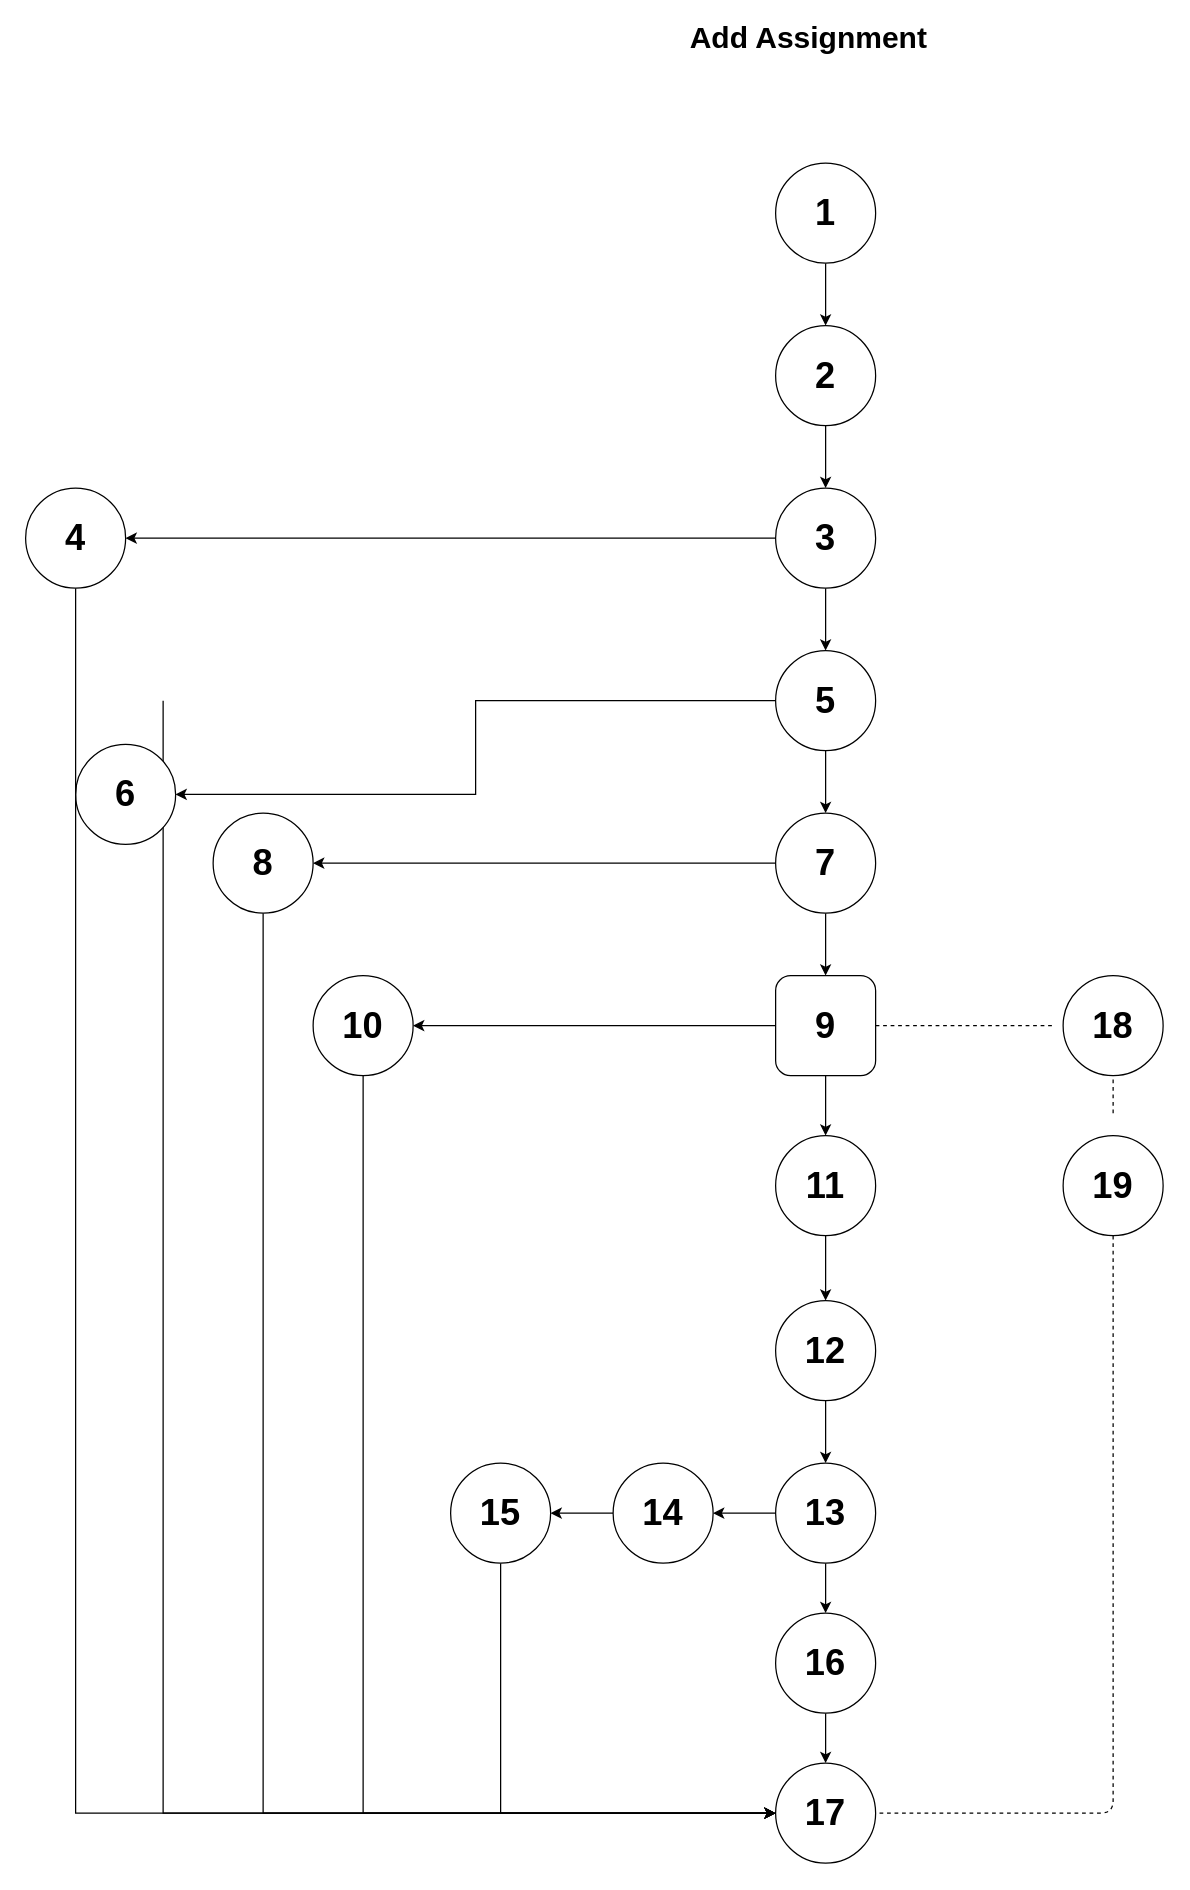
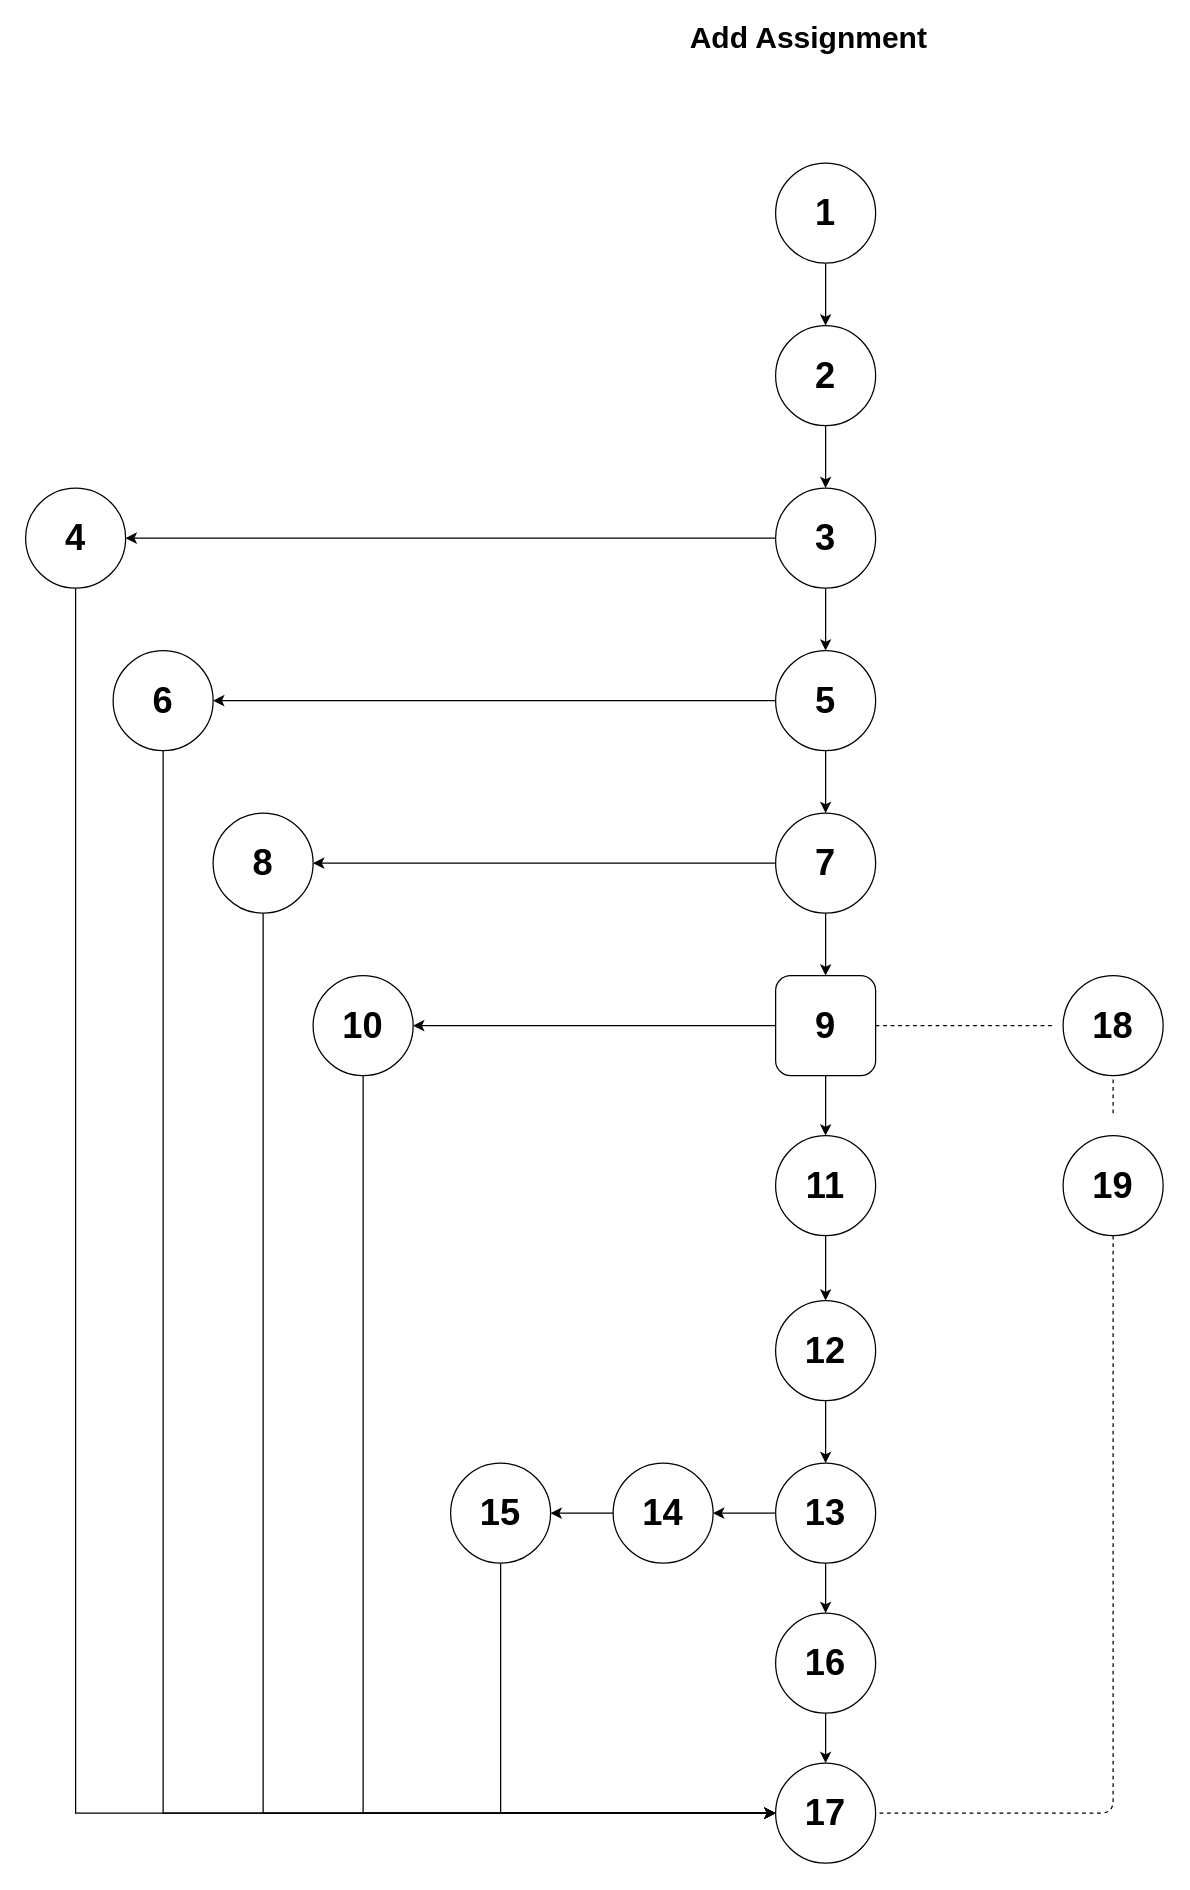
  <mxCell id="0" />
  <mxCell id="1" parent="0" />
  <mxCell id="2" style="edgeStyle=orthogonalEdgeStyle;rounded=0;orthogonalLoop=1;jettySize=auto;html=1;" edge="1" parent="1" source="3" target="39"><mxGeometry relative="1" as="geometry" /></mxCell>
  <mxCell id="3" value="&lt;font style=&quot;font-size: 29px&quot;&gt;&lt;b&gt;1&lt;/b&gt;&lt;/font&gt;" style="ellipse;whiteSpace=wrap;html=1;" vertex="1" parent="1"><mxGeometry x="620" y="130" width="80" height="80" as="geometry" /></mxCell>
  <mxCell id="4" value="&lt;font size=&quot;1&quot;&gt;&lt;b style=&quot;font-size: 24px&quot;&gt;Add Assignment&amp;nbsp;&lt;/b&gt;&lt;/font&gt;" style="text;html=1;strokeColor=none;fillColor=none;align=center;verticalAlign=middle;whiteSpace=wrap;rounded=0;" vertex="1" parent="1"><mxGeometry x="500" y="20" width="300" height="20" as="geometry" /></mxCell>
  <mxCell id="5" value="&lt;font style=&quot;font-size: 29px&quot;&gt;&lt;b&gt;19&lt;/b&gt;&lt;/font&gt;" style="ellipse;whiteSpace=wrap;html=1;" vertex="1" parent="1"><mxGeometry x="850" y="908" width="80" height="80" as="geometry" /></mxCell>
  <mxCell id="6" style="edgeStyle=orthogonalEdgeStyle;rounded=0;orthogonalLoop=1;jettySize=auto;html=1;entryX=0;entryY=0.5;entryDx=0;entryDy=0;" edge="1" parent="1" source="7" target="13"><mxGeometry relative="1" as="geometry"><mxPoint x="130" y="1450" as="targetPoint" /><Array as="points"><mxPoint x="130" y="560" /><mxPoint x="130" y="1450" /></Array></mxGeometry></mxCell>
- <mxCell id="7" value="&lt;span style=&quot;font-size: 29px&quot;&gt;&lt;b&gt;6&lt;/b&gt;&lt;/span&gt;" style="ellipse;whiteSpace=wrap;html=1;" vertex="1" parent="1"><mxGeometry x="60" y="595" width="80" height="80" as="geometry" /></mxCell>
+ <mxCell id="7" value="&lt;span style=&quot;font-size: 29px&quot;&gt;&lt;b&gt;6&lt;/b&gt;&lt;/span&gt;" style="ellipse;whiteSpace=wrap;html=1;" vertex="1" parent="1"><mxGeometry x="90" y="520" width="80" height="80" as="geometry" /></mxCell>
  <mxCell id="8" value="&lt;font style=&quot;font-size: 29px&quot;&gt;&lt;b&gt;18&lt;/b&gt;&lt;/font&gt;" style="ellipse;whiteSpace=wrap;html=1;" vertex="1" parent="1"><mxGeometry x="850" y="780" width="80" height="80" as="geometry" /></mxCell>
  <mxCell id="9" style="edgeStyle=orthogonalEdgeStyle;rounded=0;orthogonalLoop=1;jettySize=auto;html=1;entryX=0;entryY=0.5;entryDx=0;entryDy=0;exitX=0.5;exitY=1;exitDx=0;exitDy=0;" edge="1" parent="1" source="10" target="13"><mxGeometry relative="1" as="geometry"><mxPoint x="400" y="1470" as="targetPoint" /><Array as="points"><mxPoint x="400" y="1450" /></Array></mxGeometry></mxCell>
  <mxCell id="10" value="&lt;font style=&quot;font-size: 29px&quot;&gt;&lt;b&gt;15&lt;/b&gt;&lt;/font&gt;" style="ellipse;whiteSpace=wrap;html=1;" vertex="1" parent="1"><mxGeometry x="360" y="1170" width="80" height="80" as="geometry" /></mxCell>
  <mxCell id="11" style="edgeStyle=orthogonalEdgeStyle;rounded=0;orthogonalLoop=1;jettySize=auto;html=1;entryX=1;entryY=0.5;entryDx=0;entryDy=0;" edge="1" parent="1" source="12" target="10"><mxGeometry relative="1" as="geometry" /></mxCell>
  <mxCell id="12" value="&lt;font style=&quot;font-size: 29px&quot;&gt;&lt;b&gt;14&lt;/b&gt;&lt;/font&gt;" style="ellipse;whiteSpace=wrap;html=1;" vertex="1" parent="1"><mxGeometry x="490" y="1170" width="80" height="80" as="geometry" /></mxCell>
  <mxCell id="13" value="&lt;font style=&quot;font-size: 29px&quot;&gt;&lt;b&gt;17&lt;/b&gt;&lt;/font&gt;" style="ellipse;whiteSpace=wrap;html=1;" vertex="1" parent="1"><mxGeometry x="620" y="1410" width="80" height="80" as="geometry" /></mxCell>
  <mxCell id="14" style="edgeStyle=orthogonalEdgeStyle;rounded=0;orthogonalLoop=1;jettySize=auto;html=1;" edge="1" parent="1" source="15" target="13"><mxGeometry relative="1" as="geometry" /></mxCell>
  <mxCell id="15" value="&lt;font style=&quot;font-size: 29px&quot;&gt;&lt;b&gt;16&lt;/b&gt;&lt;/font&gt;" style="ellipse;whiteSpace=wrap;html=1;" vertex="1" parent="1"><mxGeometry x="620" y="1290" width="80" height="80" as="geometry" /></mxCell>
  <mxCell id="16" style="edgeStyle=orthogonalEdgeStyle;rounded=0;orthogonalLoop=1;jettySize=auto;html=1;" edge="1" parent="1" source="18" target="15"><mxGeometry relative="1" as="geometry" /></mxCell>
  <mxCell id="17" style="edgeStyle=orthogonalEdgeStyle;rounded=0;orthogonalLoop=1;jettySize=auto;html=1;entryX=1;entryY=0.5;entryDx=0;entryDy=0;" edge="1" parent="1" source="18" target="12"><mxGeometry relative="1" as="geometry" /></mxCell>
  <mxCell id="18" value="&lt;font style=&quot;font-size: 29px&quot;&gt;&lt;b&gt;13&lt;/b&gt;&lt;/font&gt;" style="ellipse;whiteSpace=wrap;html=1;" vertex="1" parent="1"><mxGeometry x="620" y="1170" width="80" height="80" as="geometry" /></mxCell>
  <mxCell id="19" style="edgeStyle=orthogonalEdgeStyle;rounded=0;orthogonalLoop=1;jettySize=auto;html=1;entryX=0.5;entryY=0;entryDx=0;entryDy=0;" edge="1" parent="1" source="20" target="18"><mxGeometry relative="1" as="geometry" /></mxCell>
  <mxCell id="20" value="&lt;font style=&quot;font-size: 29px&quot;&gt;&lt;b&gt;12&lt;/b&gt;&lt;/font&gt;" style="ellipse;whiteSpace=wrap;html=1;" vertex="1" parent="1"><mxGeometry x="620" y="1040" width="80" height="80" as="geometry" /></mxCell>
  <mxCell id="21" style="edgeStyle=orthogonalEdgeStyle;rounded=0;orthogonalLoop=1;jettySize=auto;html=1;" edge="1" parent="1" source="22" target="20"><mxGeometry relative="1" as="geometry" /></mxCell>
  <mxCell id="22" value="&lt;font style=&quot;font-size: 29px&quot;&gt;&lt;b&gt;11&lt;/b&gt;&lt;/font&gt;" style="ellipse;whiteSpace=wrap;html=1;" vertex="1" parent="1"><mxGeometry x="620" y="908" width="80" height="80" as="geometry" /></mxCell>
  <mxCell id="23" style="edgeStyle=orthogonalEdgeStyle;rounded=0;orthogonalLoop=1;jettySize=auto;html=1;entryX=0;entryY=0.5;entryDx=0;entryDy=0;" edge="1" parent="1" source="24" target="13"><mxGeometry relative="1" as="geometry"><mxPoint x="290" y="1531.429" as="targetPoint" /><Array as="points"><mxPoint x="290" y="1450" /></Array></mxGeometry></mxCell>
  <mxCell id="24" value="&lt;font style=&quot;font-size: 29px&quot;&gt;&lt;b&gt;10&lt;/b&gt;&lt;/font&gt;" style="ellipse;whiteSpace=wrap;html=1;" vertex="1" parent="1"><mxGeometry x="250" y="780" width="80" height="80" as="geometry" /></mxCell>
  <mxCell id="25" style="edgeStyle=orthogonalEdgeStyle;rounded=0;orthogonalLoop=1;jettySize=auto;html=1;entryX=1;entryY=0.5;entryDx=0;entryDy=0;" edge="1" parent="1" source="27" target="24"><mxGeometry relative="1" as="geometry" /></mxCell>
  <mxCell id="26" style="edgeStyle=orthogonalEdgeStyle;rounded=0;orthogonalLoop=1;jettySize=auto;html=1;" edge="1" parent="1" source="27" target="22"><mxGeometry relative="1" as="geometry" /></mxCell>
  <mxCell id="27" value="&lt;span style=&quot;font-size: 29px&quot;&gt;&lt;b&gt;9&lt;/b&gt;&lt;/span&gt;" style="whiteSpace=wrap;html=1;rounded=1;" vertex="1" parent="1"><mxGeometry x="620" y="780" width="80" height="80" as="geometry" /></mxCell>
  <mxCell id="28" style="edgeStyle=orthogonalEdgeStyle;rounded=0;orthogonalLoop=1;jettySize=auto;html=1;entryX=0;entryY=0.5;entryDx=0;entryDy=0;" edge="1" parent="1" source="29" target="13"><mxGeometry relative="1" as="geometry"><mxPoint x="210" y="1450" as="targetPoint" /><Array as="points"><mxPoint x="210" y="690" /><mxPoint x="210" y="1450" /></Array></mxGeometry></mxCell>
  <mxCell id="29" value="&lt;span style=&quot;font-size: 29px&quot;&gt;&lt;b&gt;8&lt;/b&gt;&lt;/span&gt;" style="ellipse;whiteSpace=wrap;html=1;" vertex="1" parent="1"><mxGeometry x="170" y="650" width="80" height="80" as="geometry" /></mxCell>
  <mxCell id="30" style="edgeStyle=orthogonalEdgeStyle;rounded=0;orthogonalLoop=1;jettySize=auto;html=1;" edge="1" parent="1" source="32" target="29"><mxGeometry relative="1" as="geometry" /></mxCell>
  <mxCell id="31" style="edgeStyle=orthogonalEdgeStyle;rounded=0;orthogonalLoop=1;jettySize=auto;html=1;exitX=0.5;exitY=1;exitDx=0;exitDy=0;" edge="1" parent="1" source="32" target="27"><mxGeometry relative="1" as="geometry" /></mxCell>
  <mxCell id="32" value="&lt;span style=&quot;font-size: 29px&quot;&gt;&lt;b&gt;7&lt;/b&gt;&lt;/span&gt;" style="ellipse;whiteSpace=wrap;html=1;" vertex="1" parent="1"><mxGeometry x="620" y="650" width="80" height="80" as="geometry" /></mxCell>
  <mxCell id="33" style="edgeStyle=orthogonalEdgeStyle;rounded=0;orthogonalLoop=1;jettySize=auto;html=1;entryX=0;entryY=0.5;entryDx=0;entryDy=0;" edge="1" parent="1" source="34" target="13"><mxGeometry relative="1" as="geometry"><mxPoint x="90" y="1450" as="targetPoint" /><Array as="points"><mxPoint x="60" y="430" /><mxPoint x="60" y="1450" /></Array></mxGeometry></mxCell>
  <mxCell id="34" value="&lt;span style=&quot;font-size: 29px&quot;&gt;&lt;b&gt;4&lt;/b&gt;&lt;/span&gt;" style="ellipse;whiteSpace=wrap;html=1;" vertex="1" parent="1"><mxGeometry x="20" y="390" width="80" height="80" as="geometry" /></mxCell>
  <mxCell id="35" style="edgeStyle=orthogonalEdgeStyle;rounded=0;orthogonalLoop=1;jettySize=auto;html=1;" edge="1" parent="1" source="37" target="42"><mxGeometry relative="1" as="geometry" /></mxCell>
  <mxCell id="36" style="edgeStyle=orthogonalEdgeStyle;rounded=0;orthogonalLoop=1;jettySize=auto;html=1;entryX=1;entryY=0.5;entryDx=0;entryDy=0;" edge="1" parent="1" source="37" target="34"><mxGeometry relative="1" as="geometry" /></mxCell>
  <mxCell id="37" value="&lt;span style=&quot;font-size: 29px&quot;&gt;&lt;b&gt;3&lt;/b&gt;&lt;/span&gt;" style="ellipse;whiteSpace=wrap;html=1;" vertex="1" parent="1"><mxGeometry x="620" y="390" width="80" height="80" as="geometry" /></mxCell>
  <mxCell id="38" style="edgeStyle=orthogonalEdgeStyle;rounded=0;orthogonalLoop=1;jettySize=auto;html=1;" edge="1" parent="1" source="39" target="37"><mxGeometry relative="1" as="geometry" /></mxCell>
  <mxCell id="39" value="&lt;span style=&quot;font-size: 29px&quot;&gt;&lt;b&gt;2&lt;/b&gt;&lt;/span&gt;" style="ellipse;whiteSpace=wrap;html=1;" vertex="1" parent="1"><mxGeometry x="620" y="260" width="80" height="80" as="geometry" /></mxCell>
  <mxCell id="40" style="edgeStyle=orthogonalEdgeStyle;rounded=0;orthogonalLoop=1;jettySize=auto;html=1;entryX=1;entryY=0.5;entryDx=0;entryDy=0;" edge="1" parent="1" source="42" target="7"><mxGeometry relative="1" as="geometry" /></mxCell>
  <mxCell id="41" style="edgeStyle=orthogonalEdgeStyle;rounded=0;orthogonalLoop=1;jettySize=auto;html=1;" edge="1" parent="1" source="42" target="32"><mxGeometry relative="1" as="geometry" /></mxCell>
  <mxCell id="42" value="&lt;span style=&quot;font-size: 29px&quot;&gt;&lt;b&gt;5&lt;/b&gt;&lt;/span&gt;" style="ellipse;whiteSpace=wrap;html=1;" vertex="1" parent="1"><mxGeometry x="620" y="520" width="80" height="80" as="geometry" /></mxCell>
  <mxCell id="43" value="" style="endArrow=none;dashed=1;html=1;exitX=0.5;exitY=0;exitDx=0;exitDy=0;entryX=0.5;entryY=1;entryDx=0;entryDy=0;" edge="1" parent="1" target="8"><mxGeometry width="50" height="50" relative="1" as="geometry"><mxPoint x="890" y="890" as="sourcePoint" /><mxPoint x="860" y="860" as="targetPoint" /></mxGeometry></mxCell>
  <mxCell id="44" value="" style="endArrow=none;dashed=1;html=1;" edge="1" parent="1" source="5"><mxGeometry width="50" height="50" relative="1" as="geometry"><mxPoint x="890" y="1038" as="sourcePoint" /><mxPoint x="702" y="1450" as="targetPoint" /><Array as="points"><mxPoint x="890" y="1450" /></Array></mxGeometry></mxCell>
  <mxCell id="45" value="" style="endArrow=none;dashed=1;html=1;strokeColor=#000000;targetPerimeterSpacing=-4;" edge="1" parent="1" source="27"><mxGeometry width="50" height="50" relative="1" as="geometry"><mxPoint x="700" y="820" as="sourcePoint" /><mxPoint x="844" y="820" as="targetPoint" /></mxGeometry></mxCell>
